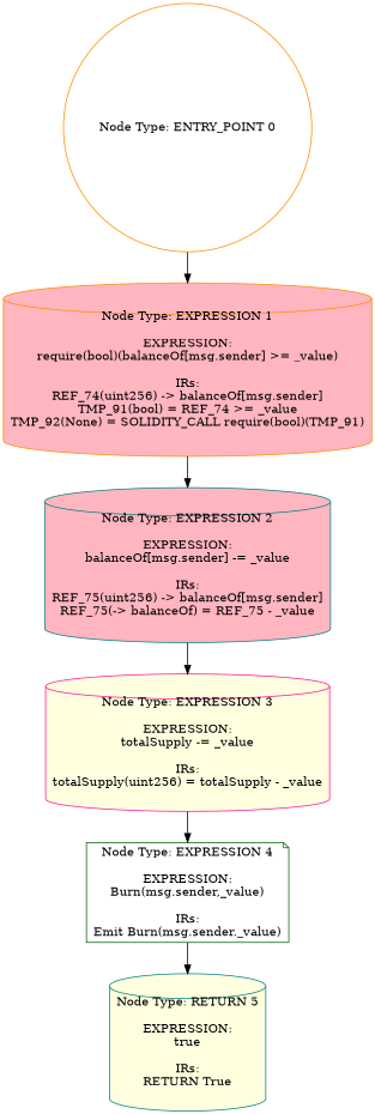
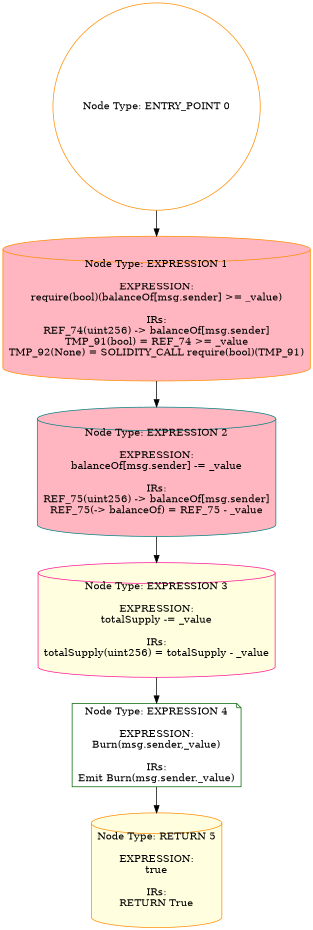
  digraph {
    node [style=filled fillcolor=white color=darkorange shape=cylinder]
    n1 [label="Node Type: ENTRY_POINT 0\n" shape=circle]
    n2 [label="Node Type: EXPRESSION 1\n\nEXPRESSION:\nrequire(bool)(balanceOf[msg.sender] >= _value)\n\nIRs:\nREF_74(uint256) -> balanceOf[msg.sender]\nTMP_91(bool) = REF_74 >= _value\nTMP_92(None) = SOLIDITY_CALL require(bool)(TMP_91)" fillcolor=lightpink]
    n3 [label="Node Type: EXPRESSION 2\n\nEXPRESSION:\nbalanceOf[msg.sender] -= _value\n\nIRs:\nREF_75(uint256) -> balanceOf[msg.sender]\nREF_75(-> balanceOf) = REF_75 - _value" fillcolor=lightpink color=teal]
    n4 [label="Node Type: EXPRESSION 3\n\nEXPRESSION:\ntotalSupply -= _value\n\nIRs:\ntotalSupply(uint256) = totalSupply - _value" fillcolor=lightyellow color=deeppink]
    n5 [label="Node Type: EXPRESSION 4\n\nEXPRESSION:\nBurn(msg.sender,_value)\n\nIRs:\nEmit Burn(msg.sender._value)" color=darkgreen shape=note]
-   n6 [label="Node Type: RETURN 5\n\nEXPRESSION:\ntrue\n\nIRs:\nRETURN True" fillcolor=lightyellow color=teal]
+   n6 [label="Node Type: RETURN 5\n\nEXPRESSION:\ntrue\n\nIRs:\nRETURN True" fillcolor=lightyellow]
    n1 -> n2
    n2 -> n3
    n3 -> n4
    n4 -> n5
    n5 -> n6
  }
